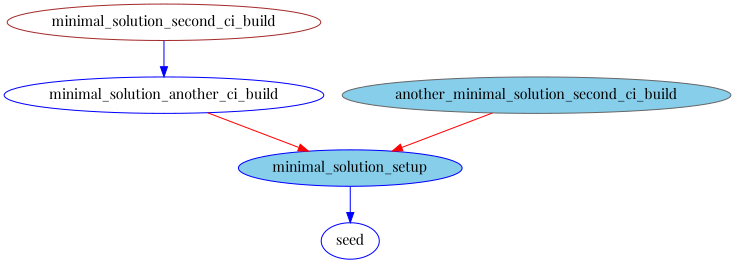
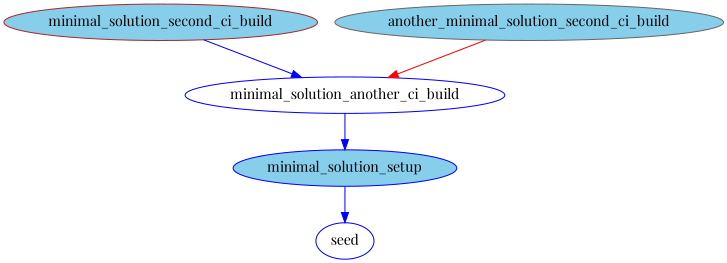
  digraph {
    fontname="Playfair Display"
    node [color=blue fillcolor=white fontname="Playfair Display" style=filled]
    edge [color=blue fontname="Playfair Display"]
    minimal_solution_setup [fillcolor=skyblue]
    seed
    n3 [label=minimal_solution_another_ci_build]
-   minimal_solution_second_ci_build [color=brown]
+   minimal_solution_second_ci_build [color=brown fillcolor=skyblue]
    another_minimal_solution_second_ci_build [color=gray40 fillcolor=skyblue]
    minimal_solution_setup -> seed
-   n3 -> minimal_solution_setup [color=red]
+   n3 -> minimal_solution_setup
    minimal_solution_second_ci_build -> n3
-   another_minimal_solution_second_ci_build -> minimal_solution_setup [color=red]
+   another_minimal_solution_second_ci_build -> n3 [color=red]
  }
